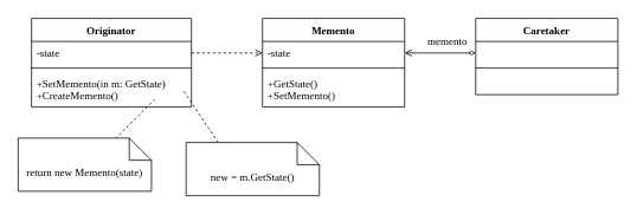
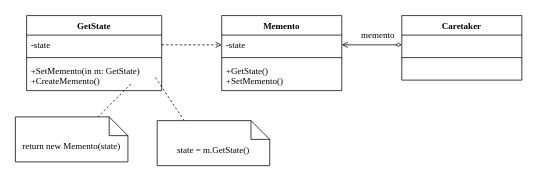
  <mxCell id="0" />
  <mxCell id="1" parent="0" />
  <mxCell id="2" value="Memento" style="swimlane;fontStyle=1;align=center;verticalAlign=top;childLayout=stackLayout;horizontal=1;startSize=26;horizontalStack=0;resizeParent=1;resizeParentMax=0;resizeLast=0;collapsible=1;marginBottom=0;fontFamily=Lucida Console;fontSize=12;" vertex="1" parent="1"><mxGeometry x="295" y="20" width="160" height="100" as="geometry" /></mxCell>
  <mxCell id="3" value="-state" style="text;strokeColor=none;fillColor=none;align=left;verticalAlign=top;spacingLeft=4;spacingRight=4;overflow=hidden;rotatable=0;points=[[0,0.5],[1,0.5]];portConstraint=eastwest;fontFamily=Lucida Console;fontSize=12;" vertex="1" parent="2"><mxGeometry y="26" width="160" height="26" as="geometry" /></mxCell>
  <mxCell id="4" value="" style="line;strokeWidth=1;fillColor=none;align=left;verticalAlign=middle;spacingTop=-1;spacingLeft=3;spacingRight=3;rotatable=0;labelPosition=right;points=[];portConstraint=eastwest;fontFamily=Lucida Console;fontSize=12;" vertex="1" parent="2"><mxGeometry y="52" width="160" height="8" as="geometry" /></mxCell>
  <mxCell id="5" value="+GetState()&#10;+SetMemento()" style="text;strokeColor=none;fillColor=none;align=left;verticalAlign=top;spacingLeft=4;spacingRight=4;overflow=hidden;rotatable=0;points=[[0,0.5],[1,0.5]];portConstraint=eastwest;fontFamily=Lucida Console;fontSize=12;" vertex="1" parent="2"><mxGeometry y="60" width="160" height="40" as="geometry" /></mxCell>
- <mxCell id="6" value="Originator" style="swimlane;fontStyle=1;align=center;verticalAlign=top;childLayout=stackLayout;horizontal=1;startSize=26;horizontalStack=0;resizeParent=1;resizeParentMax=0;resizeLast=0;collapsible=1;marginBottom=0;fontFamily=Lucida Console;fontSize=12;" vertex="1" parent="1"><mxGeometry x="35" y="20" width="180" height="100" as="geometry" /></mxCell>
+ <mxCell id="6" value="GetState" style="swimlane;fontStyle=1;align=center;verticalAlign=top;childLayout=stackLayout;horizontal=1;startSize=26;horizontalStack=0;resizeParent=1;resizeParentMax=0;resizeLast=0;collapsible=1;marginBottom=0;fontFamily=Lucida Console;fontSize=12;" vertex="1" parent="1"><mxGeometry x="35" y="20" width="180" height="100" as="geometry" /></mxCell>
  <mxCell id="7" value="-state" style="text;strokeColor=none;fillColor=none;align=left;verticalAlign=top;spacingLeft=4;spacingRight=4;overflow=hidden;rotatable=0;points=[[0,0.5],[1,0.5]];portConstraint=eastwest;fontFamily=Lucida Console;fontSize=12;" vertex="1" parent="6"><mxGeometry y="26" width="180" height="26" as="geometry" /></mxCell>
  <mxCell id="8" value="" style="line;strokeWidth=1;fillColor=none;align=left;verticalAlign=middle;spacingTop=-1;spacingLeft=3;spacingRight=3;rotatable=0;labelPosition=right;points=[];portConstraint=eastwest;fontFamily=Lucida Console;fontSize=12;" vertex="1" parent="6"><mxGeometry y="52" width="180" height="8" as="geometry" /></mxCell>
  <mxCell id="9" value="+SetMemento(in m: GetState)&#10;+CreateMemento()" style="text;strokeColor=none;fillColor=none;align=left;verticalAlign=top;spacingLeft=4;spacingRight=4;overflow=hidden;rotatable=0;points=[[0,0.5],[1,0.5]];portConstraint=eastwest;fontFamily=Lucida Console;fontSize=12;" vertex="1" parent="6"><mxGeometry y="60" width="180" height="40" as="geometry" /></mxCell>
  <mxCell id="10" value="" style="endArrow=none;dashed=1;html=1;rounded=0;fontFamily=Lucida Console;fontSize=12;strokeWidth=1;" edge="1" parent="6"><mxGeometry width="50" height="50" relative="1" as="geometry"><mxPoint x="90" y="140" as="sourcePoint" /><mxPoint x="140" y="90" as="targetPoint" /></mxGeometry></mxCell>
  <mxCell id="11" value="Caretaker" style="swimlane;fontStyle=1;align=center;verticalAlign=top;childLayout=stackLayout;horizontal=1;startSize=26;horizontalStack=0;resizeParent=1;resizeParentMax=0;resizeLast=0;collapsible=1;marginBottom=0;fontFamily=Lucida Console;fontSize=12;" vertex="1" parent="1"><mxGeometry x="535" y="20" width="160" height="86" as="geometry" /></mxCell>
  <mxCell id="12" value=" " style="text;strokeColor=none;fillColor=none;align=left;verticalAlign=top;spacingLeft=4;spacingRight=4;overflow=hidden;rotatable=0;points=[[0,0.5],[1,0.5]];portConstraint=eastwest;fontFamily=Lucida Console;fontSize=12;" vertex="1" parent="11"><mxGeometry y="26" width="160" height="26" as="geometry" /></mxCell>
  <mxCell id="13" value="" style="line;strokeWidth=1;fillColor=none;align=left;verticalAlign=middle;spacingTop=-1;spacingLeft=3;spacingRight=3;rotatable=0;labelPosition=right;points=[];portConstraint=eastwest;fontFamily=Lucida Console;fontSize=12;" vertex="1" parent="11"><mxGeometry y="52" width="160" height="8" as="geometry" /></mxCell>
  <mxCell id="14" value=" " style="text;strokeColor=none;fillColor=none;align=left;verticalAlign=top;spacingLeft=4;spacingRight=4;overflow=hidden;rotatable=0;points=[[0,0.5],[1,0.5]];portConstraint=eastwest;fontFamily=Lucida Console;fontSize=12;" vertex="1" parent="11"><mxGeometry y="60" width="160" height="26" as="geometry" /></mxCell>
  <mxCell id="15" style="edgeStyle=orthogonalEdgeStyle;rounded=0;orthogonalLoop=1;jettySize=auto;html=1;entryX=1;entryY=0.5;entryDx=0;entryDy=0;fontFamily=Lucida Console;fontSize=12;startArrow=diamondThin;startFill=0;endArrow=open;endFill=0;strokeWidth=1;" edge="1" parent="1" source="12" target="3"><mxGeometry relative="1" as="geometry" /></mxCell>
  <mxCell id="16" value="memento" style="edgeLabel;html=1;align=center;verticalAlign=middle;resizable=0;points=[];fontSize=12;fontFamily=Lucida Console;" vertex="1" connectable="0" parent="15"><mxGeometry x="-0.246" y="2" relative="1" as="geometry"><mxPoint x="-3" y="-15" as="offset" /></mxGeometry></mxCell>
  <mxCell id="17" style="edgeStyle=orthogonalEdgeStyle;rounded=0;orthogonalLoop=1;jettySize=auto;html=1;entryX=0;entryY=0.5;entryDx=0;entryDy=0;fontFamily=Lucida Console;fontSize=12;startArrow=none;startFill=0;endArrow=open;endFill=0;strokeWidth=1;dashed=1;" edge="1" parent="1" source="7" target="3"><mxGeometry relative="1" as="geometry" /></mxCell>
  <mxCell id="18" value="return new Memento(state)" style="shape=note2;boundedLbl=1;whiteSpace=wrap;html=1;size=25;verticalAlign=top;align=center;fontFamily=Lucida Console;fontSize=12;" vertex="1" parent="1"><mxGeometry x="20" y="155" width="150" height="60" as="geometry" /></mxCell>
- <mxCell id="19" value="new = m.GetState()" style="shape=note2;boundedLbl=1;whiteSpace=wrap;html=1;size=25;verticalAlign=top;align=center;fontFamily=Lucida Console;fontSize=12;" vertex="1" parent="1"><mxGeometry x="209" y="160" width="150" height="60" as="geometry" /></mxCell>
+ <mxCell id="19" value="state = m.GetState()" style="shape=note2;boundedLbl=1;whiteSpace=wrap;html=1;size=25;verticalAlign=top;align=center;fontFamily=Lucida Console;fontSize=12;" vertex="1" parent="1"><mxGeometry x="209" y="160" width="150" height="60" as="geometry" /></mxCell>
  <mxCell id="20" value="" style="endArrow=none;dashed=1;html=1;rounded=0;fontFamily=Lucida Console;fontSize=12;strokeWidth=1;" edge="1" parent="1"><mxGeometry width="50" height="50" relative="1" as="geometry"><mxPoint x="245" y="160" as="sourcePoint" /><mxPoint x="205" y="100" as="targetPoint" /></mxGeometry></mxCell>
